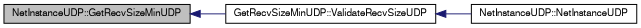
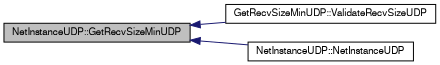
  digraph {
    rankdir=LR
    node [color=black fillcolor=white fontname=FreeSans fontsize=10 shape=record style=filled]
    edge [color=midnightblue dir=back fontname=FreeSans fontsize=10 labelfontname=FreeSans labelfontsize=10 style=solid]
    n1 [fillcolor=grey75 fontcolor=black height=0.2 label="NetInstanceUDP::GetRecvSizeMinUDP" width=0.4]
    n2 [height=0.2 label="GetRecvSizeMinUDP::ValidateRecvSizeUDP" width=0.4]
    n3 [height=0.2 label="NetInstanceUDP::NetInstanceUDP" width=0.4]
    n1 -> n2
-   n2 -> n3
+   n1 -> n3
  }
